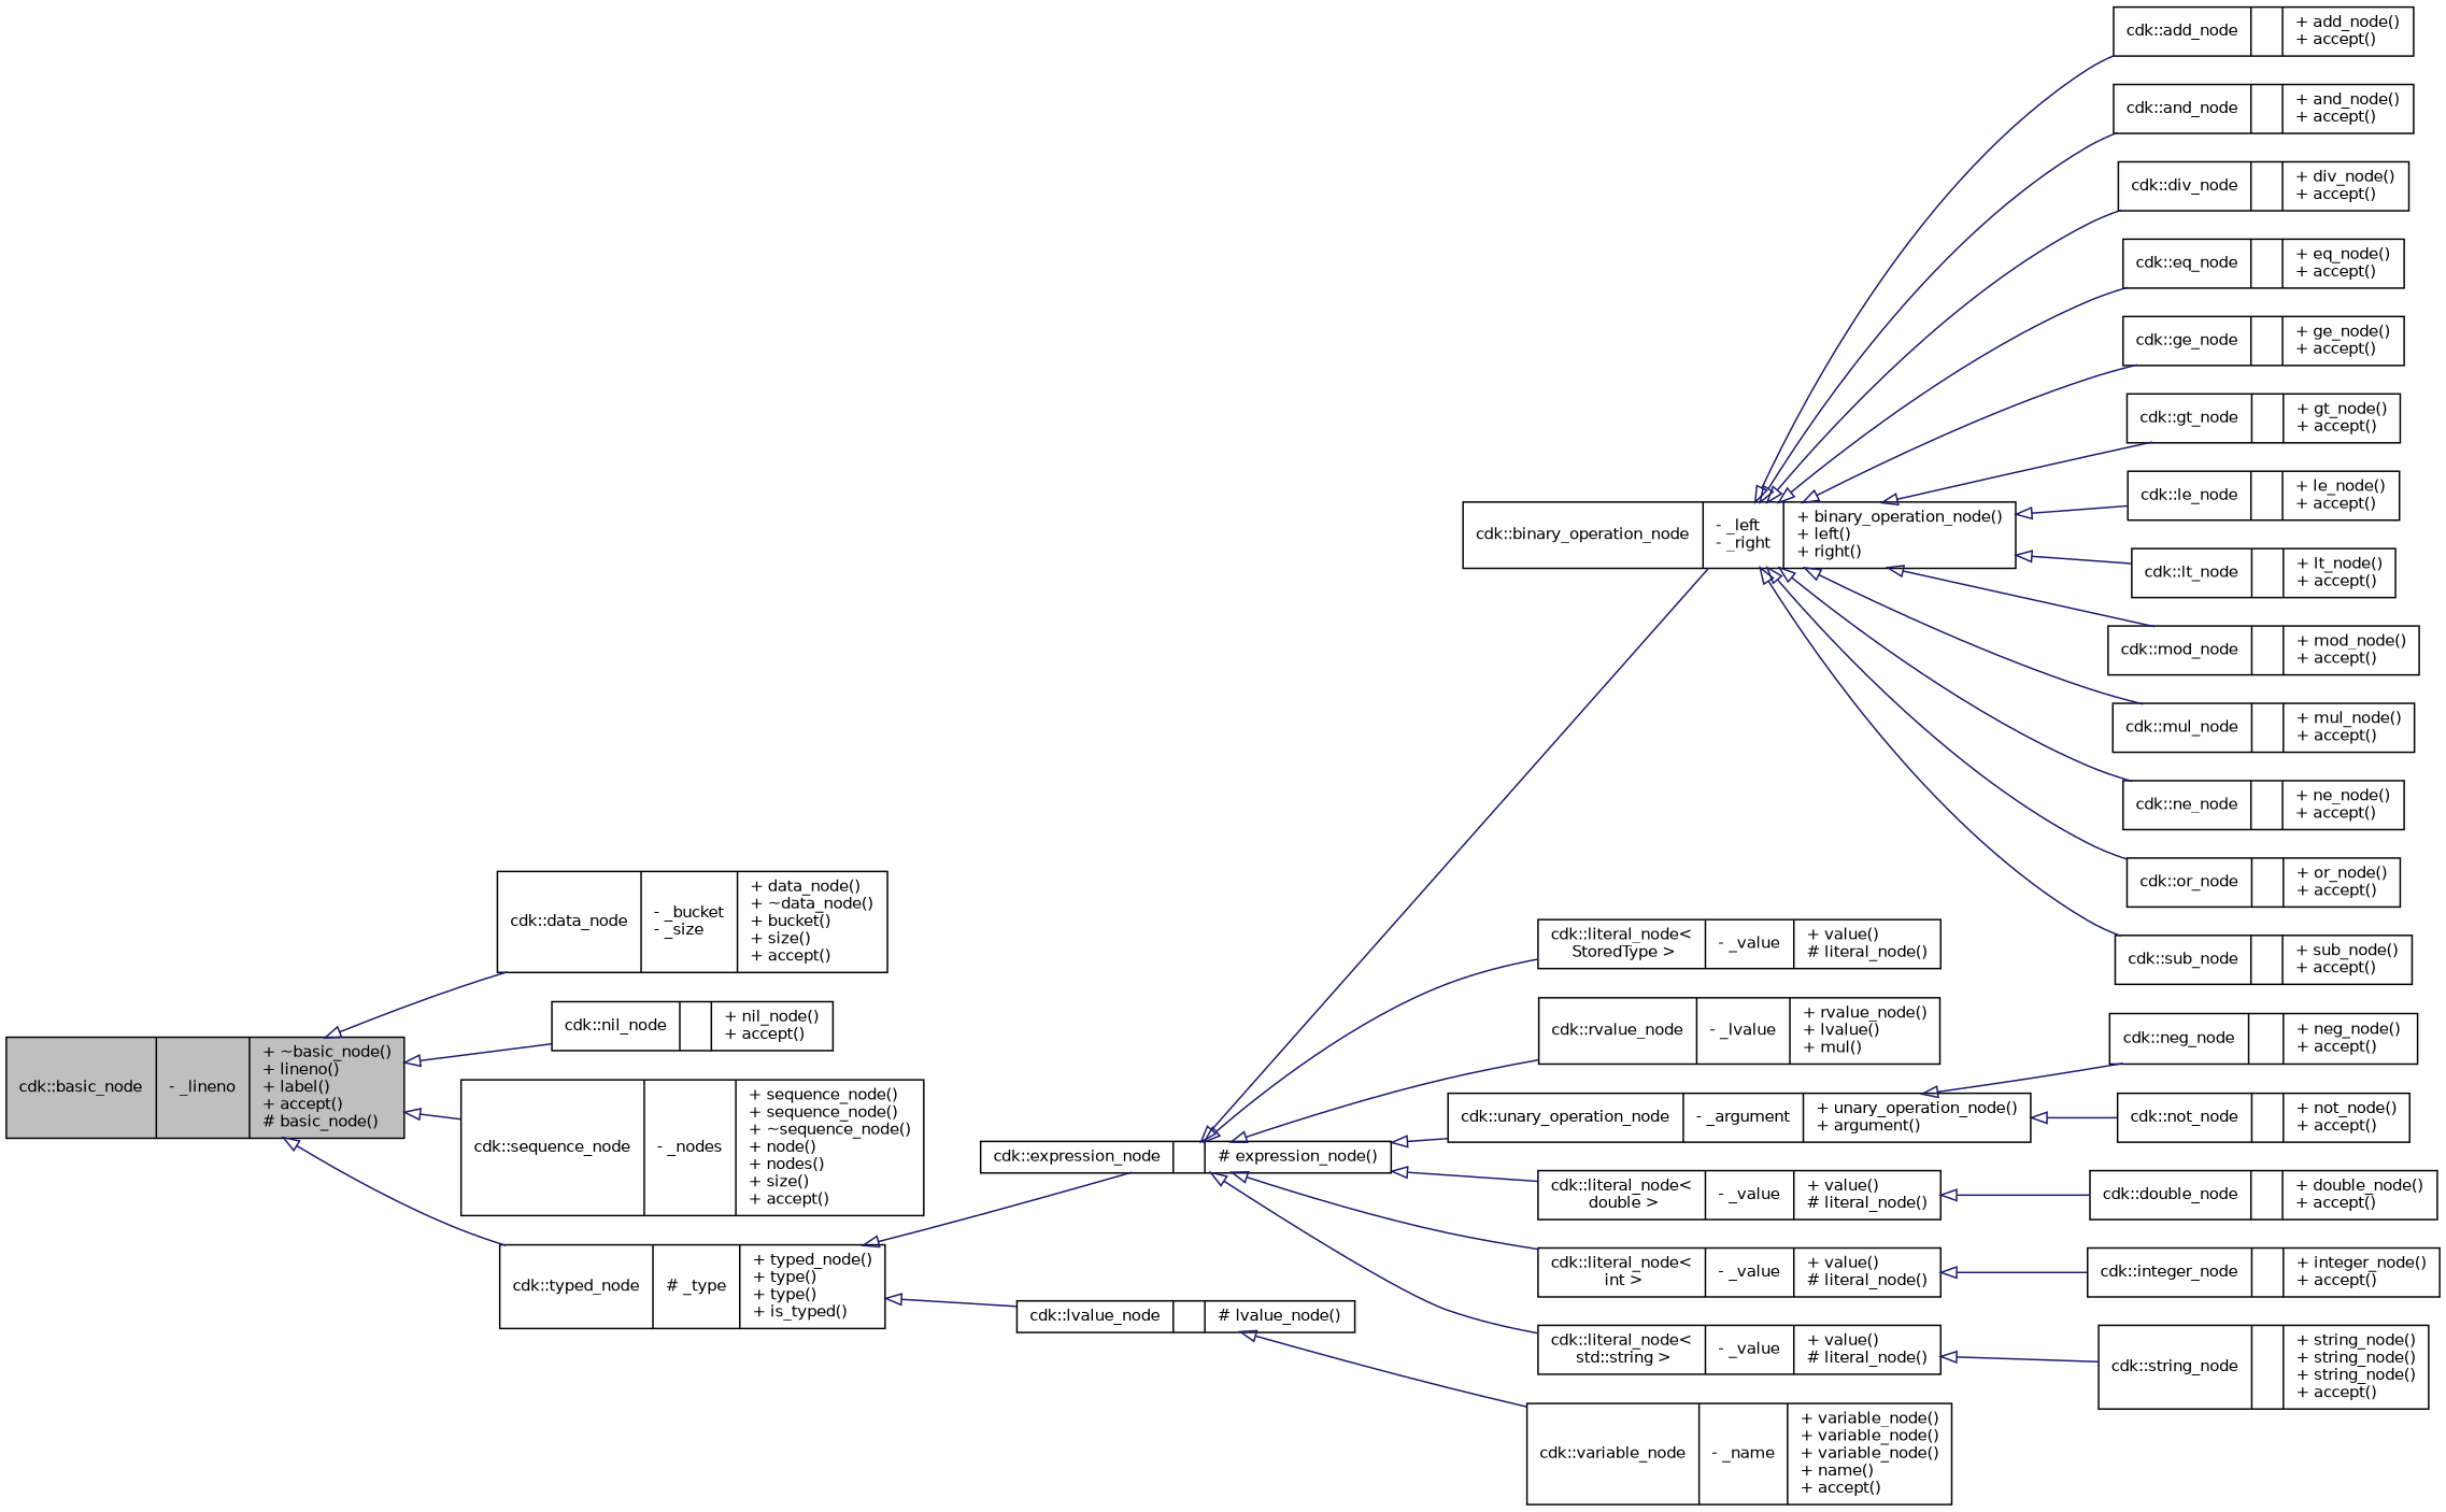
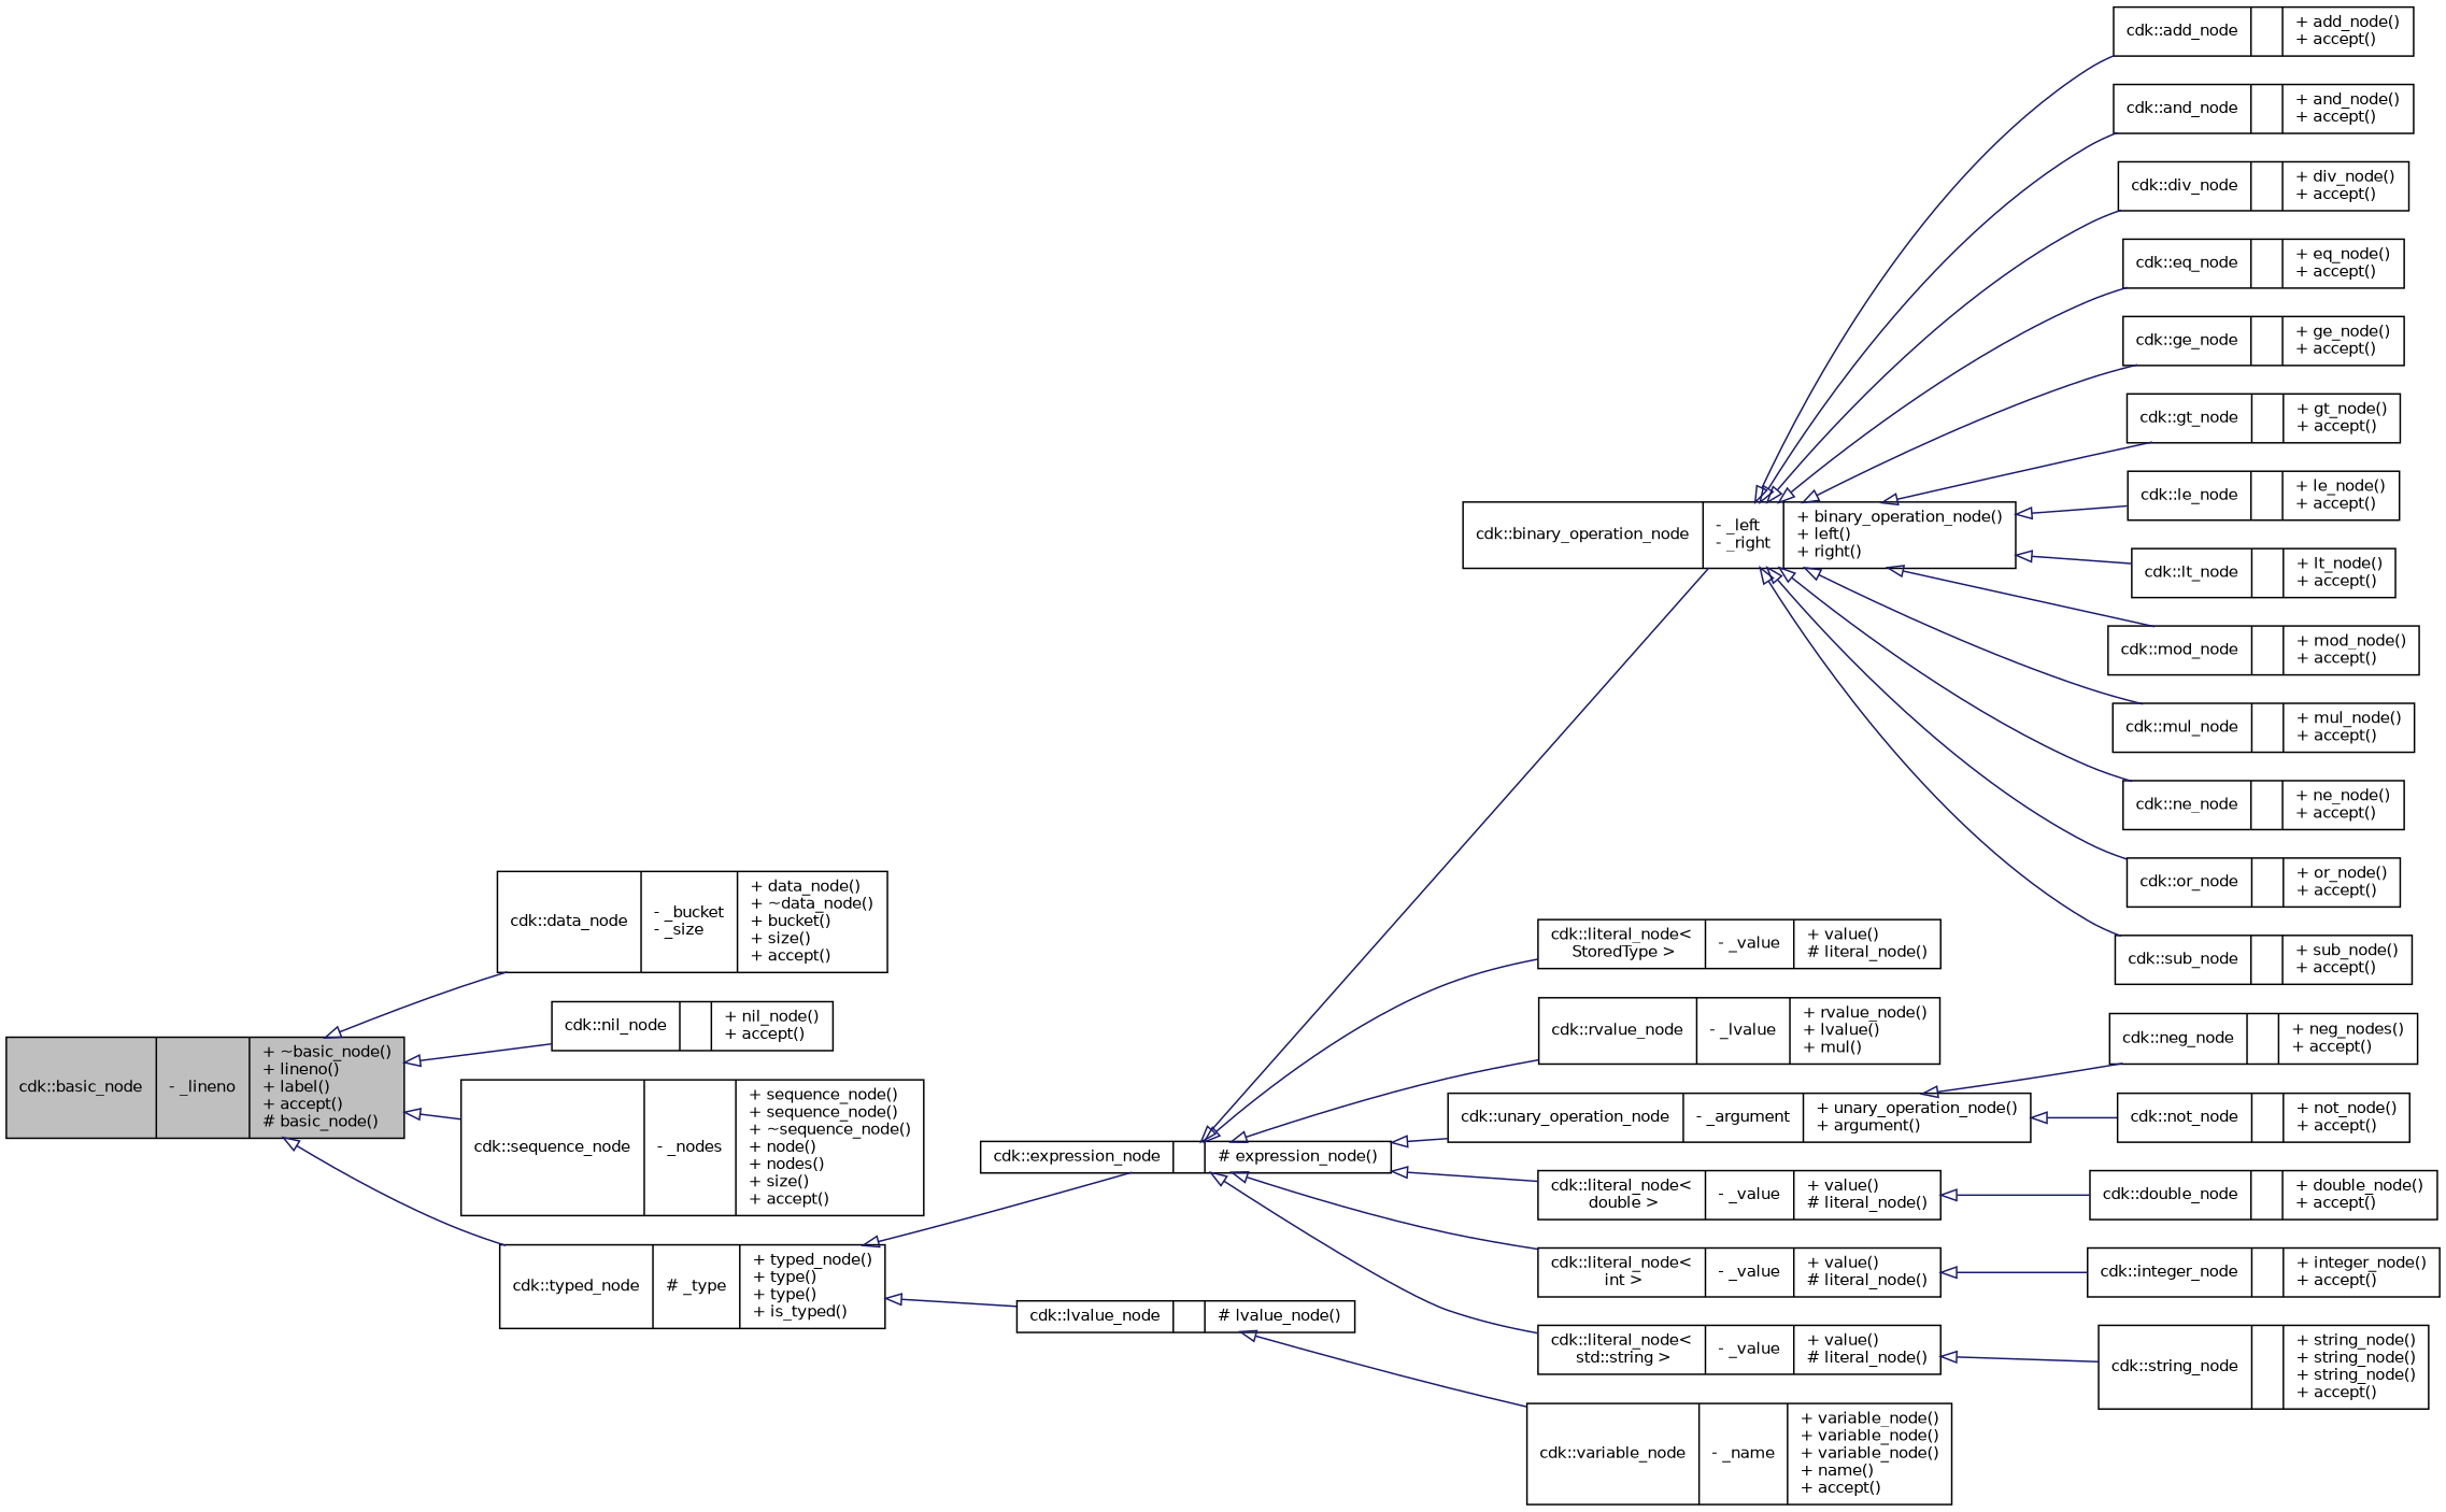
  digraph {
    rankdir=LR
    node [color=black fillcolor=white fontname=Helvetica fontsize=10 shape=record style=filled]
    edge [arrowtail=onormal color=midnightblue dir=back fontname=Helvetica fontsize=10 labelfontname=Helvetica labelfontsize=10 style=solid]
    n1 [fillcolor=grey75 fontcolor=black height=0.2 label="{cdk::basic_node\n|- _lineno\l|+ ~basic_node()\l+ lineno()\l+ label()\l+ accept()\l# basic_node()\l}" width=0.4]
    n2 [height=0.2 label="{cdk::data_node\n|- _bucket\l- _size\l|+ data_node()\l+ ~data_node()\l+ bucket()\l+ size()\l+ accept()\l}" width=0.4]
    n3 [height=0.2 label="{cdk::nil_node\n||+ nil_node()\l+ accept()\l}" width=0.4]
    n4 [height=0.2 label="{cdk::sequence_node\n|- _nodes\l|+ sequence_node()\l+ sequence_node()\l+ ~sequence_node()\l+ node()\l+ nodes()\l+ size()\l+ accept()\l}" width=0.4]
    n5 [height=0.2 label="{cdk::typed_node\n|# _type\l|+ typed_node()\l+ type()\l+ type()\l+ is_typed()\l}" width=0.4]
    n6 [height=0.2 label="{cdk::expression_node\n||# expression_node()\l}" width=0.4]
    n7 [height=0.2 label="{cdk::lvalue_node\n||# lvalue_node()\l}" width=0.4]
    n8 [height=0.2 label="{cdk::binary_operation_node\n|- _left\l- _right\l|+ binary_operation_node()\l+ left()\l+ right()\l}" width=0.4]
    n9 [height=0.2 label="{cdk::literal_node\<\l StoredType \>\n|- _value\l|+ value()\l# literal_node()\l}" width=0.4]
    n10 [height=0.2 label="{cdk::rvalue_node\n|- _lvalue\l|+ rvalue_node()\l+ lvalue()\l+ mul()\l}" width=0.4]
    n11 [height=0.2 label="{cdk::unary_operation_node\n|- _argument\l|+ unary_operation_node()\l+ argument()\l}" width=0.4]
    n12 [height=0.2 label="{cdk::literal_node\<\l double \>\n|- _value\l|+ value()\l# literal_node()\l}" width=0.4]
    n13 [height=0.2 label="{cdk::literal_node\<\l int \>\n|- _value\l|+ value()\l# literal_node()\l}" width=0.4]
    n14 [height=0.2 label="{cdk::literal_node\<\l std::string \>\n|- _value\l|+ value()\l# literal_node()\l}" width=0.4]
    n15 [height=0.2 label="{cdk::variable_node\n|- _name\l|+ variable_node()\l+ variable_node()\l+ variable_node()\l+ name()\l+ accept()\l}" width=0.4]
    n16 [height=0.2 label="{cdk::add_node\n||+ add_node()\l+ accept()\l}" width=0.4]
    n17 [height=0.2 label="{cdk::and_node\n||+ and_node()\l+ accept()\l}" width=0.4]
    n18 [height=0.2 label="{cdk::div_node\n||+ div_node()\l+ accept()\l}" width=0.4]
    n19 [height=0.2 label="{cdk::eq_node\n||+ eq_node()\l+ accept()\l}" width=0.4]
    n20 [height=0.2 label="{cdk::ge_node\n||+ ge_node()\l+ accept()\l}" width=0.4]
    n21 [height=0.2 label="{cdk::gt_node\n||+ gt_node()\l+ accept()\l}" width=0.4]
    n22 [height=0.2 label="{cdk::le_node\n||+ le_node()\l+ accept()\l}" width=0.4]
    n23 [height=0.2 label="{cdk::lt_node\n||+ lt_node()\l+ accept()\l}" width=0.4]
    n24 [height=0.2 label="{cdk::mod_node\n||+ mod_node()\l+ accept()\l}" width=0.4]
    n25 [height=0.2 label="{cdk::mul_node\n||+ mul_node()\l+ accept()\l}" width=0.4]
    n26 [height=0.2 label="{cdk::ne_node\n||+ ne_node()\l+ accept()\l}" width=0.4]
    n27 [height=0.2 label="{cdk::or_node\n||+ or_node()\l+ accept()\l}" width=0.4]
    n28 [height=0.2 label="{cdk::sub_node\n||+ sub_node()\l+ accept()\l}" width=0.4]
-   n29 [height=0.2 label="{cdk::neg_node\n||+ neg_node()\l+ accept()\l}" width=0.4]
+   n29 [height=0.2 label="{cdk::neg_node\n||+ neg_nodes()\l+ accept()\l}" width=0.4]
    n30 [height=0.2 label="{cdk::not_node\n||+ not_node()\l+ accept()\l}" width=0.4]
    n31 [height=0.2 label="{cdk::double_node\n||+ double_node()\l+ accept()\l}" width=0.4]
    n32 [height=0.2 label="{cdk::integer_node\n||+ integer_node()\l+ accept()\l}" width=0.4]
    n33 [height=0.2 label="{cdk::string_node\n||+ string_node()\l+ string_node()\l+ string_node()\l+ accept()\l}" width=0.4]
    n1 -> n2
    n1 -> n3
    n1 -> n4
    n1 -> n5
    n5 -> n6
    n5 -> n7
    n6 -> n8
    n6 -> n9
    n6 -> n10
    n6 -> n11
    n6 -> n12
    n6 -> n13
    n6 -> n14
    n7 -> n15
    n8 -> n16
    n8 -> n17
    n8 -> n18
    n8 -> n19
    n8 -> n20
    n8 -> n21
    n8 -> n22
    n8 -> n23
    n8 -> n24
    n8 -> n25
    n8 -> n26
    n8 -> n27
    n8 -> n28
    n11 -> n29
    n11 -> n30
    n12 -> n31
    n13 -> n32
    n14 -> n33
  }
